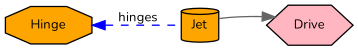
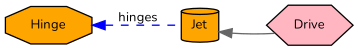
  digraph {
    fontname=Nunito
    rankdir=LR
    node [color=black fillcolor=orange fontname=Nunito fontsize=10 style=filled]
    edge [dir=back fontname=Nunito fontsize=10 labelfontname=Helvetica labelfontsize=10]
    n1 [fontcolor=black height=0.2 label=Jet shape=cylinder width=0.4]
    n2 [fillcolor=lightpink height=0.2 label=Drive shape=hexagon width=0.4]
    n3 [height=0.2 label=Hinge shape=octagon width=0.4]
-   n2 -> n1 [color=gray40 style=solid]
+   n1 -> n2 [color=gray40 style=solid]
    n3 -> n1 [color=blue label=" hinges" style=dashed]
  }
